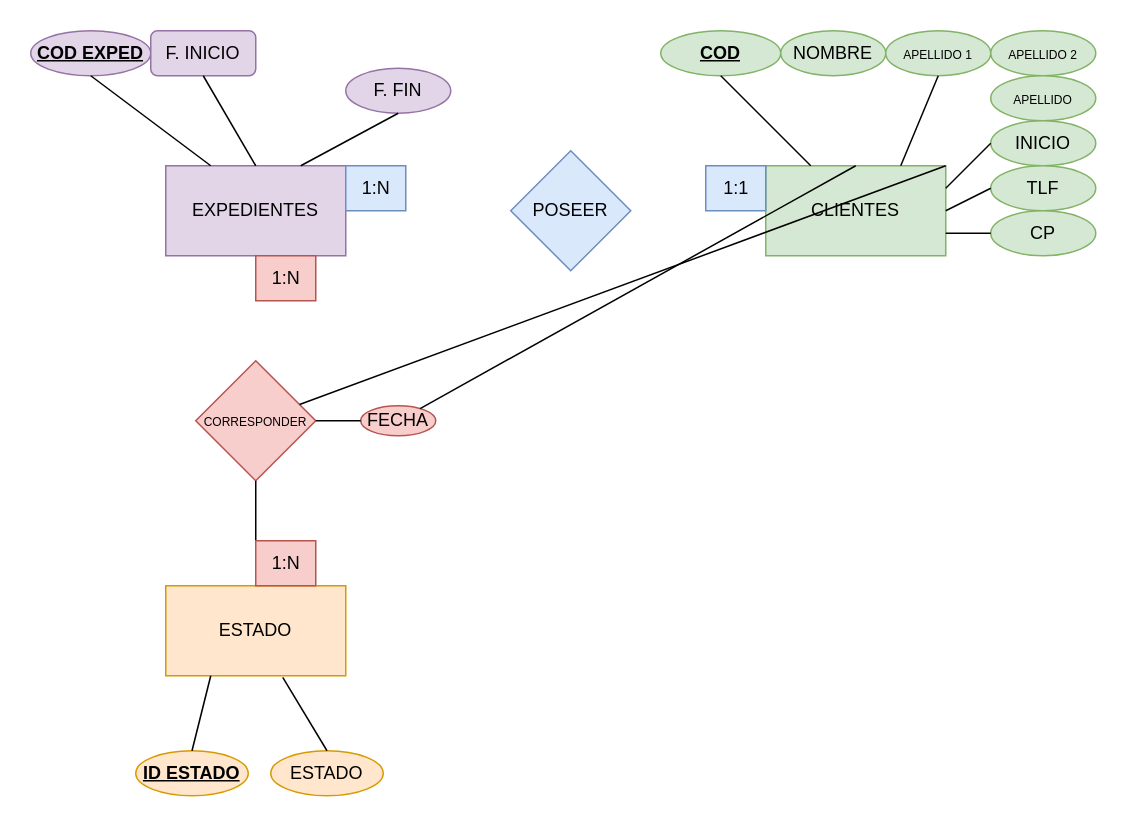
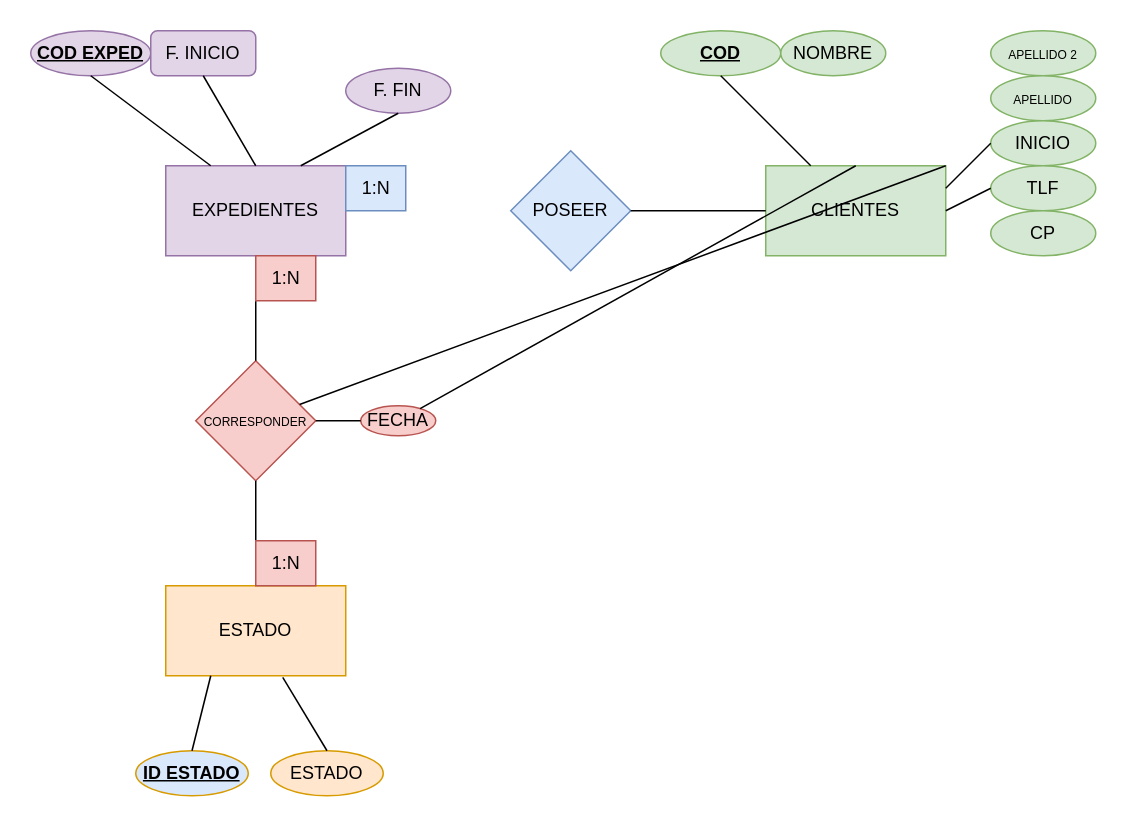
  <mxCell id="0" />
  <mxCell id="1" parent="0" />
  <mxCell id="2" value="EXPEDIENTES" style="rounded=0;whiteSpace=wrap;html=1;fillColor=#e1d5e7;strokeColor=#9673a6;" vertex="1" parent="1"><mxGeometry x="110" y="110" width="120" height="60" as="geometry" /></mxCell>
  <mxCell id="3" value="CLIENTES" style="rounded=0;whiteSpace=wrap;html=1;fillColor=#d5e8d4;strokeColor=#82b366;" vertex="1" parent="1"><mxGeometry x="510" y="110" width="120" height="60" as="geometry" /></mxCell>
  <mxCell id="4" value="POSEER" style="rhombus;whiteSpace=wrap;html=1;fillColor=#dae8fc;strokeColor=#6c8ebf;" vertex="1" parent="1"><mxGeometry x="340" y="100" width="80" height="80" as="geometry" /></mxCell>
+ <mxCell id="5" value="" style="endArrow=none;html=1;rounded=0;exitX=1;exitY=0.5;exitDx=0;exitDy=0;entryX=0;entryY=0.5;entryDx=0;entryDy=0;" edge="1" parent="1" source="4" target="3"><mxGeometry width="50" height="50" relative="1" as="geometry"><mxPoint x="430" y="170" as="sourcePoint" /><mxPoint x="480" y="120" as="targetPoint" /></mxGeometry></mxCell>
  <mxCell id="6" value="1:N" style="text;html=1;align=center;verticalAlign=middle;resizable=0;points=[];autosize=1;strokeColor=#6c8ebf;fillColor=#dae8fc;" vertex="1" parent="1"><mxGeometry x="230" y="110" width="40" height="30" as="geometry" /></mxCell>
- <mxCell id="7" value="1:1" style="text;html=1;align=center;verticalAlign=middle;resizable=0;points=[];autosize=1;strokeColor=#6c8ebf;fillColor=#dae8fc;" vertex="1" parent="1"><mxGeometry x="470" y="110" width="40" height="30" as="geometry" /></mxCell>
  <mxCell id="8" value="ESTADO" style="rounded=0;whiteSpace=wrap;html=1;fillColor=#ffe6cc;strokeColor=#d79b00;" vertex="1" parent="1"><mxGeometry x="110" y="390" width="120" height="60" as="geometry" /></mxCell>
  <mxCell id="9" value="&lt;font style=&quot;font-size: 8px;&quot;&gt;CORRESPONDER&lt;/font&gt;" style="rhombus;whiteSpace=wrap;html=1;fillColor=#f8cecc;strokeColor=#b85450;" vertex="1" parent="1"><mxGeometry x="130" y="240" width="80" height="80" as="geometry" /></mxCell>
+ <mxCell id="10" value="" style="endArrow=none;html=1;rounded=0;exitX=0.5;exitY=0;exitDx=0;exitDy=0;entryX=0.5;entryY=1;entryDx=0;entryDy=0;" edge="1" parent="1" source="9" target="2"><mxGeometry width="50" height="50" relative="1" as="geometry"><mxPoint x="430" y="280" as="sourcePoint" /><mxPoint x="480" y="230" as="targetPoint" /></mxGeometry></mxCell>
  <mxCell id="11" value="" style="endArrow=none;html=1;rounded=0;exitX=0.5;exitY=0;exitDx=0;exitDy=0;" edge="1" parent="1" source="8" target="9"><mxGeometry width="50" height="50" relative="1" as="geometry"><mxPoint x="430" y="280" as="sourcePoint" /><mxPoint x="480" y="230" as="targetPoint" /></mxGeometry></mxCell>
  <mxCell id="12" value="1:N" style="text;html=1;align=center;verticalAlign=middle;resizable=0;points=[];autosize=1;strokeColor=#b85450;fillColor=#f8cecc;" vertex="1" parent="1"><mxGeometry x="170" y="360" width="40" height="30" as="geometry" /></mxCell>
  <mxCell id="13" value="1:N" style="text;html=1;align=center;verticalAlign=middle;resizable=0;points=[];autosize=1;strokeColor=#b85450;fillColor=#f8cecc;" vertex="1" parent="1"><mxGeometry x="170" y="170" width="40" height="30" as="geometry" /></mxCell>
  <mxCell id="14" value="FECHA" style="ellipse;whiteSpace=wrap;html=1;fillColor=#f8cecc;strokeColor=#b85450;" vertex="1" parent="1"><mxGeometry x="240" y="270" width="50" height="20" as="geometry" /></mxCell>
  <mxCell id="15" value="" style="endArrow=none;html=1;rounded=0;exitX=1;exitY=0.5;exitDx=0;exitDy=0;entryX=0;entryY=0.5;entryDx=0;entryDy=0;" edge="1" parent="1" source="9" target="14"><mxGeometry width="50" height="50" relative="1" as="geometry"><mxPoint x="430" y="280" as="sourcePoint" /><mxPoint x="480" y="230" as="targetPoint" /></mxGeometry></mxCell>
- <mxCell id="16" value="&lt;u style=&quot;&quot;&gt;&lt;b&gt;ID ESTADO&lt;/b&gt;&lt;/u&gt;" style="ellipse;whiteSpace=wrap;html=1;fillColor=#ffe6cc;strokeColor=#d79b00;" vertex="1" parent="1"><mxGeometry x="90" y="500" width="75" height="30" as="geometry" /></mxCell>
+ <mxCell id="16" value="&lt;u style=&quot;&quot;&gt;&lt;b&gt;ID ESTADO&lt;/b&gt;&lt;/u&gt;" style="ellipse;whiteSpace=wrap;html=1;fillColor=#dae8fc;strokeColor=#d79b00;" vertex="1" parent="1"><mxGeometry x="90" y="500" width="75" height="30" as="geometry" /></mxCell>
  <mxCell id="17" value="ESTADO" style="ellipse;whiteSpace=wrap;html=1;fillColor=#ffe6cc;strokeColor=#d79b00;" vertex="1" parent="1"><mxGeometry x="180" y="500" width="75" height="30" as="geometry" /></mxCell>
  <mxCell id="18" value="" style="endArrow=none;html=1;rounded=0;exitX=0.5;exitY=0;exitDx=0;exitDy=0;entryX=0.65;entryY=1.017;entryDx=0;entryDy=0;entryPerimeter=0;" edge="1" parent="1" source="17" target="8"><mxGeometry width="50" height="50" relative="1" as="geometry"><mxPoint x="430" y="480" as="sourcePoint" /><mxPoint x="480" y="430" as="targetPoint" /></mxGeometry></mxCell>
  <mxCell id="19" value="" style="endArrow=none;html=1;rounded=0;exitX=0.5;exitY=0;exitDx=0;exitDy=0;entryX=0.25;entryY=1;entryDx=0;entryDy=0;" edge="1" parent="1" source="16" target="8"><mxGeometry width="50" height="50" relative="1" as="geometry"><mxPoint x="430" y="480" as="sourcePoint" /><mxPoint x="480" y="430" as="targetPoint" /></mxGeometry></mxCell>
  <mxCell id="20" value="&lt;b&gt;&lt;u&gt;COD EXPED&lt;/u&gt;&lt;/b&gt;" style="ellipse;whiteSpace=wrap;html=1;fillColor=#e1d5e7;strokeColor=#9673a6;" vertex="1" parent="1"><mxGeometry x="20" y="20" width="80" height="30" as="geometry" /></mxCell>
  <mxCell id="21" value="&lt;b&gt;&lt;u&gt;COD&lt;/u&gt;&lt;/b&gt;" style="ellipse;whiteSpace=wrap;html=1;fillColor=#d5e8d4;strokeColor=#82b366;" vertex="1" parent="1"><mxGeometry x="440" y="20" width="80" height="30" as="geometry" /></mxCell>
  <mxCell id="22" value="F. INICIO" style="whiteSpace=wrap;html=1;fillColor=#e1d5e7;strokeColor=#9673a6;rounded=1;" vertex="1" parent="1"><mxGeometry x="100" y="20" width="70" height="30" as="geometry" /></mxCell>
  <mxCell id="23" value="F. FIN" style="ellipse;whiteSpace=wrap;html=1;fillColor=#e1d5e7;strokeColor=#9673a6;" vertex="1" parent="1"><mxGeometry x="230" y="45" width="70" height="30" as="geometry" /></mxCell>
  <mxCell id="24" value="NOMBRE" style="ellipse;whiteSpace=wrap;html=1;fillColor=#d5e8d4;strokeColor=#82b366;" vertex="1" parent="1"><mxGeometry x="520" y="20" width="70" height="30" as="geometry" /></mxCell>
- <mxCell id="25" value="&lt;font style=&quot;font-size: 8px;&quot;&gt;APELLIDO 1&lt;/font&gt;" style="ellipse;whiteSpace=wrap;html=1;fillColor=#d5e8d4;strokeColor=#82b366;" vertex="1" parent="1"><mxGeometry x="590" y="20" width="70" height="30" as="geometry" /></mxCell>
  <mxCell id="26" value="&lt;font style=&quot;font-size: 8px;&quot;&gt;APELLIDO 2&lt;/font&gt;" style="ellipse;whiteSpace=wrap;html=1;fillColor=#d5e8d4;strokeColor=#82b366;" vertex="1" parent="1"><mxGeometry x="660" y="20" width="70" height="30" as="geometry" /></mxCell>
  <mxCell id="27" value="&lt;font style=&quot;font-size: 8px;&quot;&gt;APELLIDO&lt;/font&gt;" style="ellipse;whiteSpace=wrap;html=1;fillColor=#d5e8d4;strokeColor=#82b366;" vertex="1" parent="1"><mxGeometry x="660" y="50" width="70" height="30" as="geometry" /></mxCell>
  <mxCell id="28" value="INICIO" style="ellipse;whiteSpace=wrap;html=1;fillColor=#d5e8d4;strokeColor=#82b366;" vertex="1" parent="1"><mxGeometry x="660" y="80" width="70" height="30" as="geometry" /></mxCell>
  <mxCell id="29" value="TLF" style="ellipse;whiteSpace=wrap;html=1;fillColor=#d5e8d4;strokeColor=#82b366;" vertex="1" parent="1"><mxGeometry x="660" y="110" width="70" height="30" as="geometry" /></mxCell>
  <mxCell id="30" value="CP" style="ellipse;whiteSpace=wrap;html=1;fillColor=#d5e8d4;strokeColor=#82b366;" vertex="1" parent="1"><mxGeometry x="660" y="140" width="70" height="30" as="geometry" /></mxCell>
  <mxCell id="31" value="" style="endArrow=none;html=1;rounded=0;entryX=0.5;entryY=1;entryDx=0;entryDy=0;exitX=0.25;exitY=0;exitDx=0;exitDy=0;" edge="1" parent="1" source="2" target="20"><mxGeometry width="50" height="50" relative="1" as="geometry"><mxPoint x="430" y="300" as="sourcePoint" /><mxPoint x="480" y="250" as="targetPoint" /></mxGeometry></mxCell>
  <mxCell id="32" value="" style="endArrow=none;html=1;rounded=0;entryX=0.5;entryY=1;entryDx=0;entryDy=0;exitX=0.5;exitY=0;exitDx=0;exitDy=0;" edge="1" parent="1" source="2" target="22"><mxGeometry width="50" height="50" relative="1" as="geometry"><mxPoint x="430" y="300" as="sourcePoint" /><mxPoint x="480" y="250" as="targetPoint" /></mxGeometry></mxCell>
  <mxCell id="33" value="" style="endArrow=none;html=1;rounded=0;entryX=0.5;entryY=1;entryDx=0;entryDy=0;exitX=0.75;exitY=0;exitDx=0;exitDy=0;" edge="1" parent="1" source="2" target="23"><mxGeometry width="50" height="50" relative="1" as="geometry"><mxPoint x="430" y="300" as="sourcePoint" /><mxPoint x="480" y="250" as="targetPoint" /></mxGeometry></mxCell>
- <mxCell id="34" value="" style="endArrow=none;html=1;rounded=0;entryX=0;entryY=0.5;entryDx=0;entryDy=0;exitX=1;exitY=0.75;exitDx=0;exitDy=0;" edge="1" parent="1" source="3" target="30"><mxGeometry width="50" height="50" relative="1" as="geometry"><mxPoint x="430" y="300" as="sourcePoint" /><mxPoint x="480" y="250" as="targetPoint" /></mxGeometry></mxCell>
  <mxCell id="35" value="" style="endArrow=none;html=1;rounded=0;entryX=0;entryY=0.5;entryDx=0;entryDy=0;exitX=1;exitY=0.5;exitDx=0;exitDy=0;" edge="1" parent="1" source="3" target="29"><mxGeometry width="50" height="50" relative="1" as="geometry"><mxPoint x="430" y="300" as="sourcePoint" /><mxPoint x="480" y="250" as="targetPoint" /></mxGeometry></mxCell>
  <mxCell id="36" value="" style="endArrow=none;html=1;rounded=0;entryX=0;entryY=0.5;entryDx=0;entryDy=0;exitX=1;exitY=0.25;exitDx=0;exitDy=0;" edge="1" parent="1" source="3" target="28"><mxGeometry width="50" height="50" relative="1" as="geometry"><mxPoint x="430" y="300" as="sourcePoint" /><mxPoint x="480" y="250" as="targetPoint" /></mxGeometry></mxCell>
  <mxCell id="37" value="" style="endArrow=none;html=1;rounded=0;exitX=1;exitY=0;exitDx=0;exitDy=0;" edge="1" parent="1" source="3" target="9"><mxGeometry width="50" height="50" relative="1" as="geometry"><mxPoint x="430" y="300" as="sourcePoint" /><mxPoint x="480" y="250" as="targetPoint" /></mxGeometry></mxCell>
- <mxCell id="38" value="" style="endArrow=none;html=1;rounded=0;entryX=0.5;entryY=1;entryDx=0;entryDy=0;exitX=0.75;exitY=0;exitDx=0;exitDy=0;" edge="1" parent="1" source="3" target="25"><mxGeometry width="50" height="50" relative="1" as="geometry"><mxPoint x="430" y="300" as="sourcePoint" /><mxPoint x="480" y="250" as="targetPoint" /></mxGeometry></mxCell>
  <mxCell id="39" value="" style="endArrow=none;html=1;rounded=0;exitX=0.5;exitY=0;exitDx=0;exitDy=0;" edge="1" parent="1" source="3" target="14"><mxGeometry width="50" height="50" relative="1" as="geometry"><mxPoint x="430" y="300" as="sourcePoint" /><mxPoint x="480" y="250" as="targetPoint" /></mxGeometry></mxCell>
  <mxCell id="40" value="" style="endArrow=none;html=1;rounded=0;entryX=0.5;entryY=1;entryDx=0;entryDy=0;exitX=0.25;exitY=0;exitDx=0;exitDy=0;" edge="1" parent="1" source="3" target="21"><mxGeometry width="50" height="50" relative="1" as="geometry"><mxPoint x="430" y="300" as="sourcePoint" /><mxPoint x="480" y="250" as="targetPoint" /></mxGeometry></mxCell>
